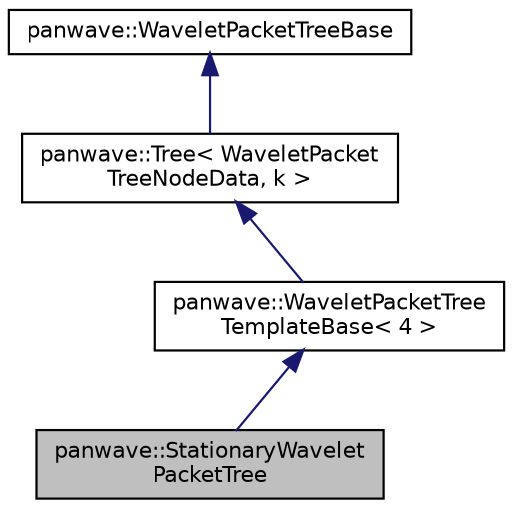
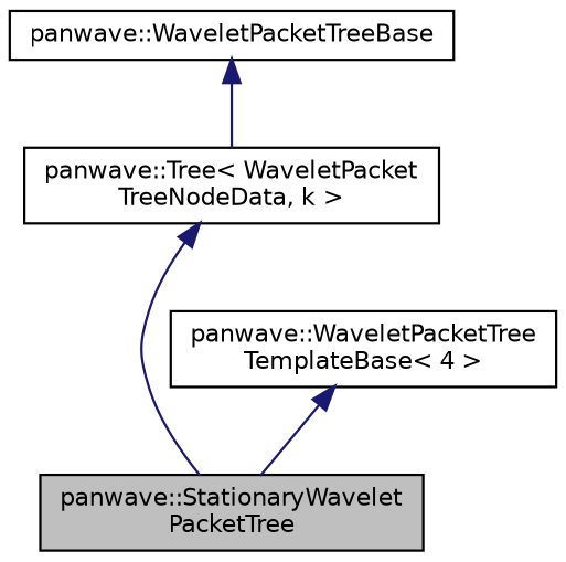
  digraph {
    rankdir=TB
    node [color=black fillcolor=white fontname=Helvetica fontsize=10 shape=record style=filled]
    edge [color=midnightblue dir=back fontname=Helvetica fontsize=10 labelfontname=Helvetica labelfontsize=10 style=solid]
    n1 [fillcolor=grey75 fontcolor=black height=0.2 label="panwave::StationaryWavelet\lPacketTree" width=0.4]
    n2 [height=0.2 label="panwave::WaveletPacketTree\lTemplateBase\< 4 \>" width=0.4]
    n3 [height=0.2 label="panwave::Tree\< WaveletPacket\lTreeNodeData, k \>" width=0.4]
    n4 [height=0.2 label="panwave::WaveletPacketTreeBase" width=0.4]
    n2 -> n1
-   n3 -> n2
+   n3 -> n1
    n4 -> n3
  }
